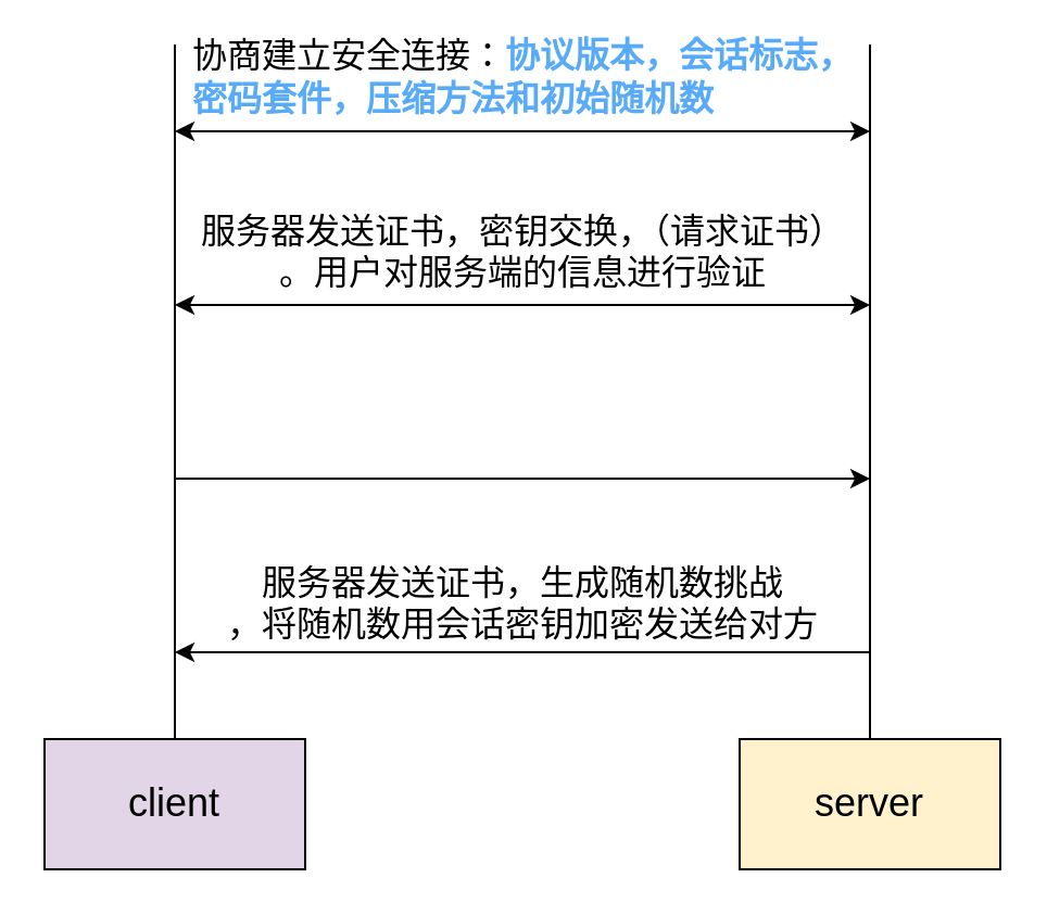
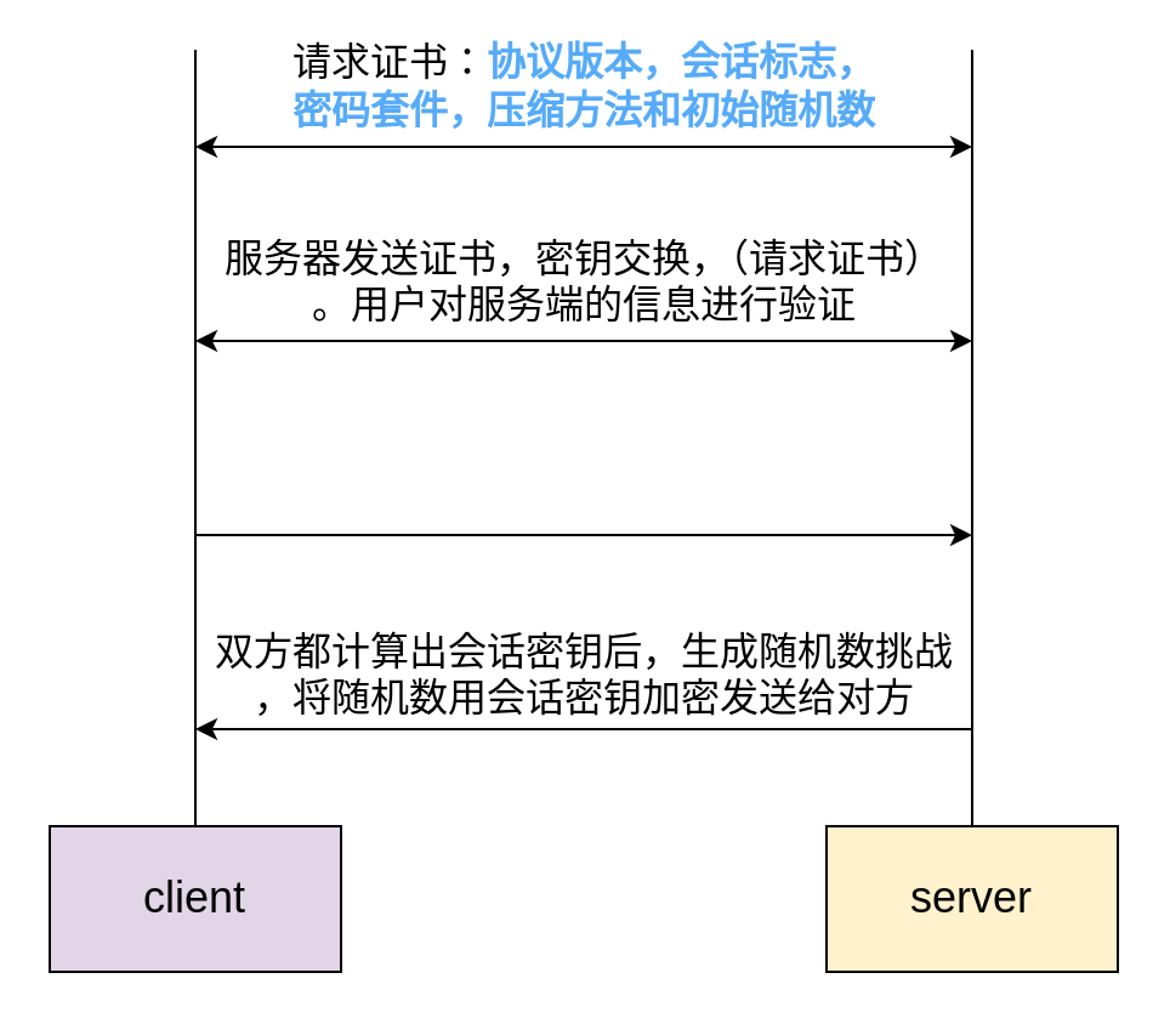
  <mxCell id="0" />
  <mxCell id="1" parent="0" />
  <mxCell id="2" value="&lt;font style=&quot;font-size: 18px&quot;&gt;server&lt;/font&gt;" style="rounded=0;whiteSpace=wrap;html=1;fillColor=#fff2cc;" vertex="1" parent="1"><mxGeometry x="340" y="340" width="120" height="60" as="geometry" /></mxCell>
  <mxCell id="3" value="&lt;font style=&quot;font-size: 18px&quot;&gt;client&lt;/font&gt;" style="rounded=0;whiteSpace=wrap;html=1;fillColor=#e1d5e7;" vertex="1" parent="1"><mxGeometry x="20" y="340" width="120" height="60" as="geometry" /></mxCell>
  <mxCell id="4" value="" style="endArrow=none;html=1;" edge="1" parent="1"><mxGeometry width="50" height="50" relative="1" as="geometry"><mxPoint x="400" y="340" as="sourcePoint" /><mxPoint x="400" y="20" as="targetPoint" /></mxGeometry></mxCell>
  <mxCell id="5" value="" style="endArrow=none;html=1;" edge="1" parent="1"><mxGeometry width="50" height="50" relative="1" as="geometry"><mxPoint x="80" y="340" as="sourcePoint" /><mxPoint x="80" y="20" as="targetPoint" /></mxGeometry></mxCell>
- <mxCell id="6" value="&lt;p style=&quot;margin-top: 0pt ; margin-bottom: 0pt ; margin-left: 0in ; text-align: left ; direction: ltr ; unicode-bidi: embed ; word-break: normal ; font-size: 16px&quot;&gt;&lt;span&gt;协商建立安全连接：&lt;/span&gt;&lt;span style=&quot;color: rgb(87 , 171 , 248) ; font-weight: bold&quot;&gt;协议&lt;/span&gt;&lt;span style=&quot;font-size: 16px ; color: rgb(87 , 171 , 248) ; font-weight: bold&quot;&gt;版本，&lt;/span&gt;&lt;span style=&quot;color: rgb(87 , 171 , 248) ; font-weight: bold&quot;&gt;会话标志，&lt;/span&gt;&lt;/p&gt;&lt;p style=&quot;margin-top: 0pt ; margin-bottom: 0pt ; margin-left: 0in ; text-align: left ; direction: ltr ; unicode-bidi: embed ; word-break: normal ; font-size: 16px&quot;&gt;&lt;span style=&quot;color: rgb(87 , 171 , 248) ; font-weight: bold&quot;&gt;密码套件，压缩方法和初始随机数&lt;/span&gt;&lt;/p&gt;" style="text;html=1;align=center;verticalAlign=middle;resizable=0;points=[];autosize=1;" vertex="1" parent="1"><mxGeometry x="80" y="20" width="320" height="30" as="geometry" /></mxCell>
+ <mxCell id="6" value="&lt;p style=&quot;margin-top: 0pt ; margin-bottom: 0pt ; margin-left: 0in ; text-align: left ; direction: ltr ; unicode-bidi: embed ; word-break: normal ; font-size: 16px&quot;&gt;&lt;span&gt;请求证书：&lt;/span&gt;&lt;span style=&quot;color: rgb(87 , 171 , 248) ; font-weight: bold&quot;&gt;协议&lt;/span&gt;&lt;span style=&quot;font-size: 16px ; color: rgb(87 , 171 , 248) ; font-weight: bold&quot;&gt;版本，&lt;/span&gt;&lt;span style=&quot;color: rgb(87 , 171 , 248) ; font-weight: bold&quot;&gt;会话标志，&lt;/span&gt;&lt;/p&gt;&lt;p style=&quot;margin-top: 0pt ; margin-bottom: 0pt ; margin-left: 0in ; text-align: left ; direction: ltr ; unicode-bidi: embed ; word-break: normal ; font-size: 16px&quot;&gt;&lt;span style=&quot;color: rgb(87 , 171 , 248) ; font-weight: bold&quot;&gt;密码套件，压缩方法和初始随机数&lt;/span&gt;&lt;/p&gt;" style="text;html=1;align=center;verticalAlign=middle;resizable=0;points=[];autosize=1;" vertex="1" parent="1"><mxGeometry x="80" y="20" width="320" height="30" as="geometry" /></mxCell>
  <mxCell id="7" value="" style="endArrow=classic;startArrow=classic;html=1;" edge="1" parent="1"><mxGeometry width="50" height="50" relative="1" as="geometry"><mxPoint x="80" y="60" as="sourcePoint" /><mxPoint x="400" y="60" as="targetPoint" /></mxGeometry></mxCell>
  <mxCell id="8" value="" style="endArrow=classic;startArrow=classic;html=1;" edge="1" parent="1"><mxGeometry width="50" height="50" relative="1" as="geometry"><mxPoint x="80" y="140" as="sourcePoint" /><mxPoint x="400" y="140" as="targetPoint" /></mxGeometry></mxCell>
  <mxCell id="9" value="&lt;div style=&quot;font-size: 16px&quot;&gt;&lt;font style=&quot;font-size: 16px&quot;&gt;服务器发送证书，密钥交换，（请求证书）&lt;/font&gt;&lt;/div&gt;&lt;div style=&quot;font-size: 16px&quot;&gt;&lt;font style=&quot;font-size: 16px&quot;&gt;。&lt;/font&gt;&lt;span&gt;用户对服务端的信息进行验证&lt;/span&gt;&lt;/div&gt;&lt;div style=&quot;font-size: 16px&quot;&gt;&lt;br&gt;&lt;/div&gt;" style="text;html=1;align=center;verticalAlign=middle;resizable=0;points=[];autosize=1;" vertex="1" parent="1"><mxGeometry x="80" y="100" width="320" height="50" as="geometry" /></mxCell>
  <mxCell id="10" value="" style="endArrow=classic;html=1;" edge="1" parent="1"><mxGeometry width="50" height="50" relative="1" as="geometry"><mxPoint x="80" y="220" as="sourcePoint" /><mxPoint x="400" y="220" as="targetPoint" /></mxGeometry></mxCell>
  <mxCell id="11" value="" style="endArrow=classic;html=1;" edge="1" parent="1"><mxGeometry width="50" height="50" relative="1" as="geometry"><mxPoint x="400" y="300" as="sourcePoint" /><mxPoint x="80" y="300" as="targetPoint" /></mxGeometry></mxCell>
- <mxCell id="12" value="&lt;div style=&quot;font-size: 16px&quot;&gt;&lt;font style=&quot;font-size: 16px&quot;&gt;服务器发送证书，生成随机数挑战&lt;/font&gt;&lt;/div&gt;&lt;div style=&quot;font-size: 16px&quot;&gt;&lt;font style=&quot;font-size: 16px&quot;&gt;，将随机数用会话密钥加密发送给对方&lt;/font&gt;&lt;/div&gt;&lt;div&gt;&lt;br&gt;&lt;/div&gt;" style="text;html=1;align=center;verticalAlign=middle;resizable=0;points=[];autosize=1;" vertex="1" parent="1"><mxGeometry x="80" y="260" width="320" height="50" as="geometry" /></mxCell>
+ <mxCell id="12" value="&lt;div style=&quot;font-size: 16px&quot;&gt;&lt;font style=&quot;font-size: 16px&quot;&gt;双方都计算出会话密钥后，生成随机数挑战&lt;/font&gt;&lt;/div&gt;&lt;div style=&quot;font-size: 16px&quot;&gt;&lt;font style=&quot;font-size: 16px&quot;&gt;，将随机数用会话密钥加密发送给对方&lt;/font&gt;&lt;/div&gt;&lt;div&gt;&lt;br&gt;&lt;/div&gt;" style="text;html=1;align=center;verticalAlign=middle;resizable=0;points=[];autosize=1;" vertex="1" parent="1"><mxGeometry x="80" y="260" width="320" height="50" as="geometry" /></mxCell>
